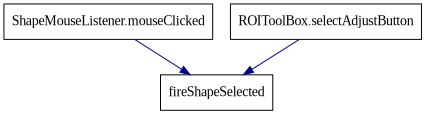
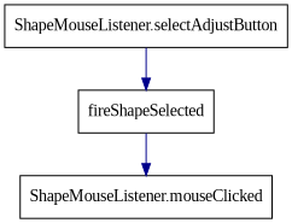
  digraph {
    fontname="Liberation Serif"
    node [fontname="Liberation Serif" shape=box]
    edge [color=blue4 fontname="Liberation Serif"]
    n1 [label="ShapeMouseListener.mouseClicked"]
    n2 [label=fireShapeSelected]
-   n3 [label="ROIToolBox.selectAdjustButton"]
-   n1 -> n2
+   n3 [label="ShapeMouseListener.selectAdjustButton"]
+   n2 -> n1
    n3 -> n2
  }
